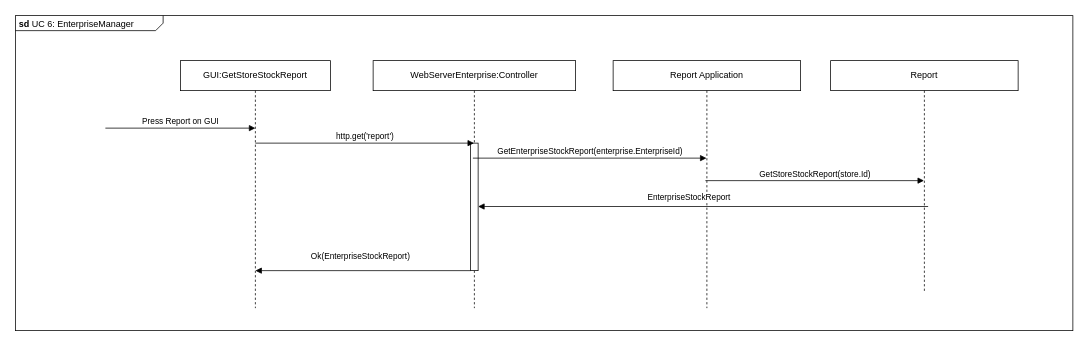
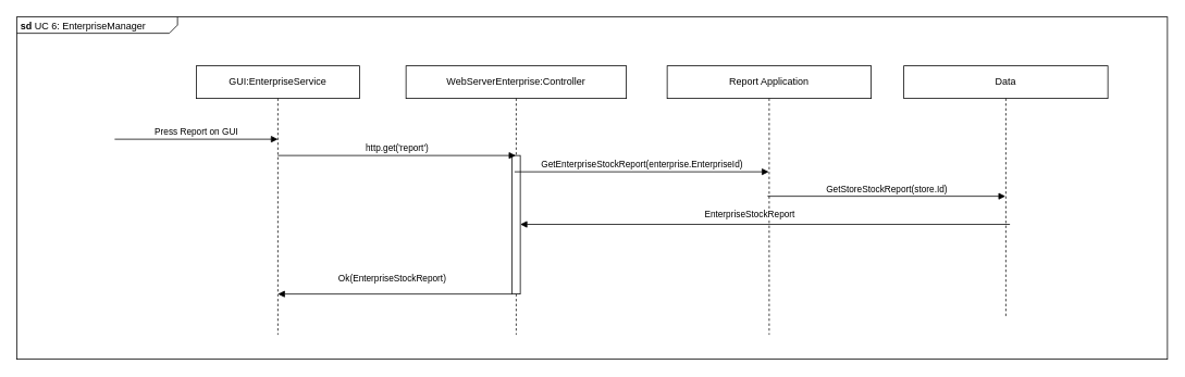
  <mxCell id="0" />
  <mxCell id="1" parent="0" />
  <mxCell id="2" value="&lt;p style=&quot;margin: 0px ; margin-top: 4px ; margin-left: 5px ; text-align: left&quot;&gt;&lt;b&gt;sd &lt;/b&gt;UC 6: EnterpriseManager&lt;/p&gt;&lt;p style=&quot;margin: 0px ; margin-top: 4px ; margin-left: 5px ; text-align: left&quot;&gt;&lt;br&gt;&lt;/p&gt;" style="html=1;shape=mxgraph.sysml.package;overflow=fill;labelX=197;align=left;spacingLeft=5;verticalAlign=top;spacingTop=-13;" parent="1" vertex="1"><mxGeometry x="20" y="20" width="1410" height="420" as="geometry" /></mxCell>
- <mxCell id="3" value="GUI:GetStoreStockReport" style="shape=umlLifeline;perimeter=lifelinePerimeter;whiteSpace=wrap;html=1;container=1;collapsible=0;recursiveResize=0;outlineConnect=0;" parent="1" vertex="1"><mxGeometry x="240" y="80" width="200" height="330" as="geometry" /></mxCell>
+ <mxCell id="3" value="GUI:EnterpriseService" style="shape=umlLifeline;perimeter=lifelinePerimeter;whiteSpace=wrap;html=1;container=1;collapsible=0;recursiveResize=0;outlineConnect=0;" parent="1" vertex="1"><mxGeometry x="240" y="80" width="200" height="330" as="geometry" /></mxCell>
  <mxCell id="4" value="Press Report on GUI" style="html=1;verticalAlign=bottom;endArrow=block;rounded=0;" parent="3" edge="1"><mxGeometry width="80" relative="1" as="geometry"><mxPoint x="-99.999" y="90" as="sourcePoint" /><mxPoint x="100" y="90" as="targetPoint" /></mxGeometry></mxCell>
  <mxCell id="5" value="WebServerEnterprise:Controller" style="shape=umlLifeline;perimeter=lifelinePerimeter;whiteSpace=wrap;html=1;container=1;collapsible=0;recursiveResize=0;outlineConnect=0;" parent="1" vertex="1"><mxGeometry x="497" y="80" width="270" height="330" as="geometry" /></mxCell>
  <mxCell id="6" value="" style="html=1;points=[];perimeter=orthogonalPerimeter;" parent="5" vertex="1"><mxGeometry x="130" y="110" width="10" height="170" as="geometry" /></mxCell>
  <mxCell id="7" value="Ok(EnterpriseStockReport)" style="html=1;verticalAlign=bottom;endArrow=none;rounded=0;endFill=0;startArrow=block;startFill=1;" parent="5" edge="1"><mxGeometry x="-0.024" y="10" width="80" relative="1" as="geometry"><mxPoint x="-157" y="280" as="sourcePoint" /><mxPoint x="130.0" y="280" as="targetPoint" /><mxPoint as="offset" /></mxGeometry></mxCell>
  <mxCell id="8" value="Report Application" style="shape=umlLifeline;perimeter=lifelinePerimeter;whiteSpace=wrap;html=1;container=1;collapsible=0;recursiveResize=0;outlineConnect=0;" parent="1" vertex="1"><mxGeometry x="817" y="80" width="250" height="330" as="geometry" /></mxCell>
  <mxCell id="9" value="GetEnterpriseStockReport(enterprise.EnterpriseId)" style="html=1;verticalAlign=bottom;endArrow=block;rounded=0;" parent="8" target="8" edge="1"><mxGeometry width="80" relative="1" as="geometry"><mxPoint x="-186.999" y="130" as="sourcePoint" /><mxPoint x="104.5" y="130" as="targetPoint" /></mxGeometry></mxCell>
- <mxCell id="10" value="Report" style="shape=umlLifeline;perimeter=lifelinePerimeter;whiteSpace=wrap;html=1;container=1;collapsible=0;recursiveResize=0;outlineConnect=0;" parent="1" vertex="1"><mxGeometry x="1107" y="80" width="250" height="310" as="geometry" /></mxCell>
+ <mxCell id="10" value="Data" style="shape=umlLifeline;perimeter=lifelinePerimeter;whiteSpace=wrap;html=1;container=1;collapsible=0;recursiveResize=0;outlineConnect=0;" parent="1" vertex="1"><mxGeometry x="1107" y="80" width="250" height="310" as="geometry" /></mxCell>
  <mxCell id="11" value="GetStoreStockReport(store.Id)" style="html=1;verticalAlign=bottom;endArrow=block;rounded=0;" parent="10" edge="1"><mxGeometry width="80" relative="1" as="geometry"><mxPoint x="-166.999" y="160" as="sourcePoint" /><mxPoint x="124.5" y="160" as="targetPoint" /></mxGeometry></mxCell>
  <mxCell id="12" value="EnterpriseStockReport" style="html=1;verticalAlign=bottom;endArrow=none;rounded=0;endFill=0;startArrow=block;startFill=1;" edge="1" parent="10" source="6"><mxGeometry x="-0.063" y="5" width="80" relative="1" as="geometry"><mxPoint x="-157" y="194.5" as="sourcePoint" /><mxPoint x="130" y="194.5" as="targetPoint" /><mxPoint y="1" as="offset" /></mxGeometry></mxCell>
  <mxCell id="13" value="http.get('report')" style="html=1;verticalAlign=bottom;endArrow=block;rounded=0;" parent="1" target="5" edge="1"><mxGeometry width="80" relative="1" as="geometry"><mxPoint x="340.001" y="190" as="sourcePoint" /><mxPoint x="548.91" y="190" as="targetPoint" /></mxGeometry></mxCell>
